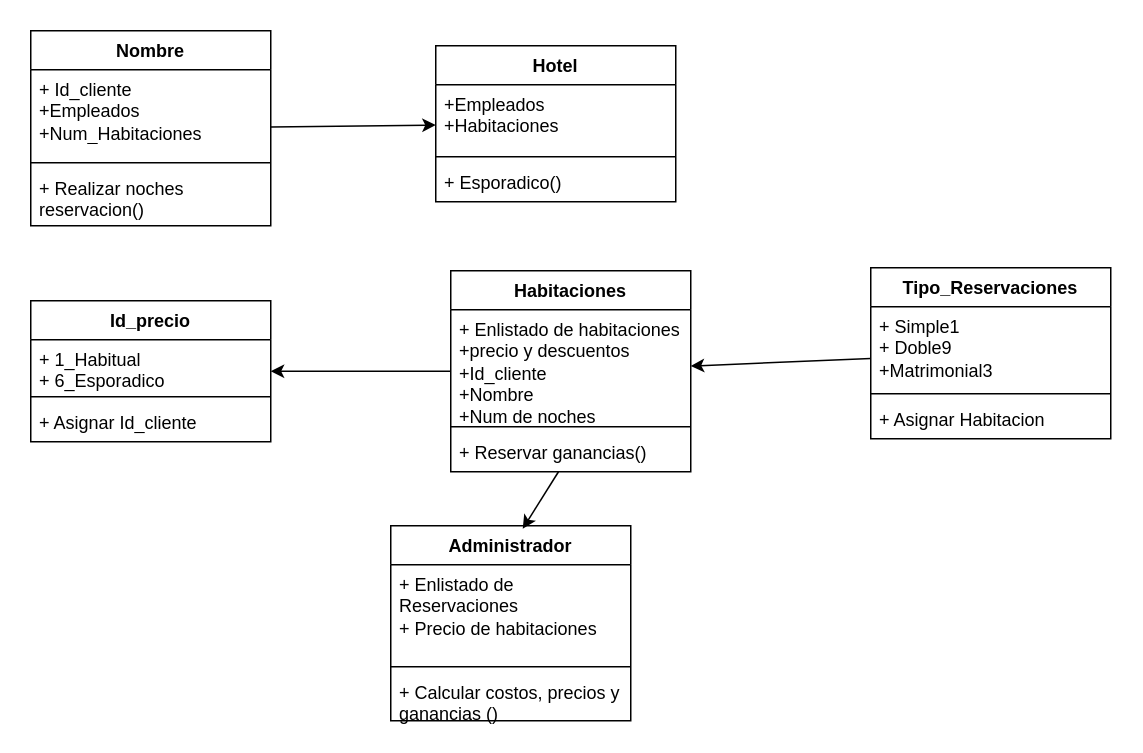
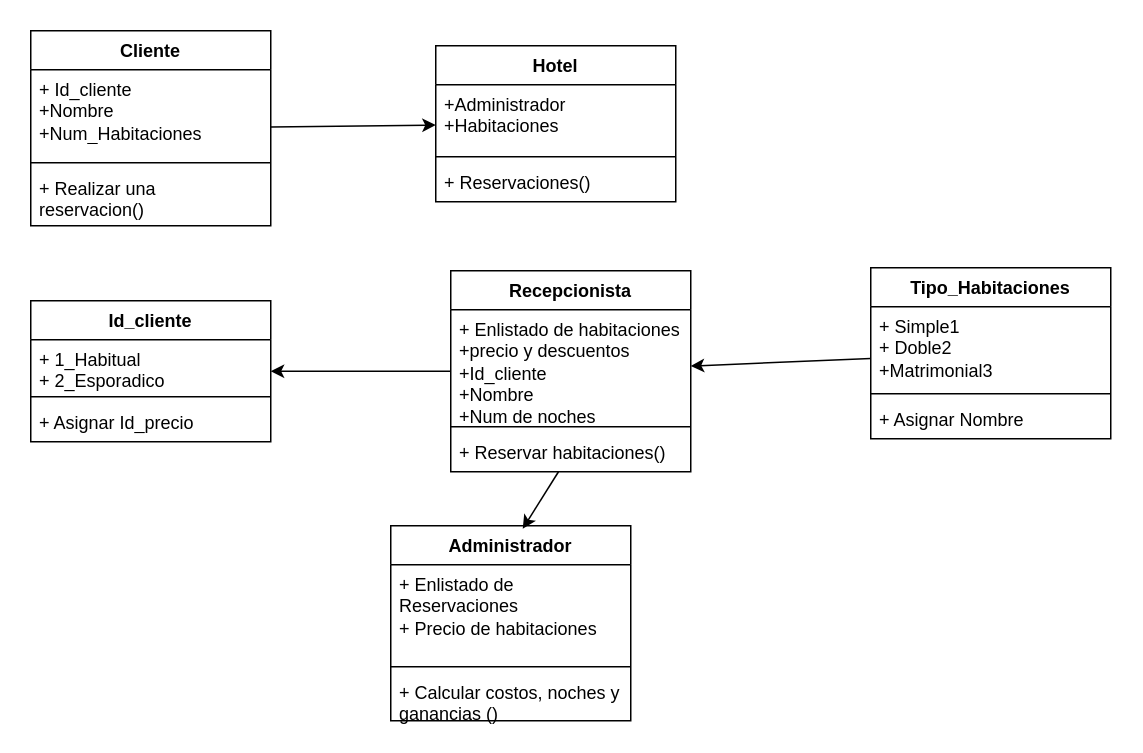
  <mxCell id="0" />
  <mxCell id="1" parent="0" />
  <mxCell id="2" value="Hotel" style="swimlane;fontStyle=1;align=center;verticalAlign=top;childLayout=stackLayout;horizontal=1;startSize=26;horizontalStack=0;resizeParent=1;resizeParentMax=0;resizeLast=0;collapsible=1;marginBottom=0;whiteSpace=wrap;html=1;" vertex="1" parent="1"><mxGeometry x="290" y="30" width="160" height="104" as="geometry" /></mxCell>
- <mxCell id="3" value="+Empleados&lt;br&gt;+Habitaciones" style="text;strokeColor=none;fillColor=none;align=left;verticalAlign=top;spacingLeft=4;spacingRight=4;overflow=hidden;rotatable=0;points=[[0,0.5],[1,0.5]];portConstraint=eastwest;whiteSpace=wrap;html=1;" vertex="1" parent="2"><mxGeometry y="26" width="160" height="44" as="geometry" /></mxCell>
+ <mxCell id="3" value="+Administrador&lt;br&gt;+Habitaciones" style="text;strokeColor=none;fillColor=none;align=left;verticalAlign=top;spacingLeft=4;spacingRight=4;overflow=hidden;rotatable=0;points=[[0,0.5],[1,0.5]];portConstraint=eastwest;whiteSpace=wrap;html=1;" vertex="1" parent="2"><mxGeometry y="26" width="160" height="44" as="geometry" /></mxCell>
  <mxCell id="4" value="" style="line;strokeWidth=1;fillColor=none;align=left;verticalAlign=middle;spacingTop=-1;spacingLeft=3;spacingRight=3;rotatable=0;labelPosition=right;points=[];portConstraint=eastwest;strokeColor=inherit;" vertex="1" parent="2"><mxGeometry y="70" width="160" height="8" as="geometry" /></mxCell>
- <mxCell id="5" value="+ Esporadico()" style="text;strokeColor=none;fillColor=none;align=left;verticalAlign=top;spacingLeft=4;spacingRight=4;overflow=hidden;rotatable=0;points=[[0,0.5],[1,0.5]];portConstraint=eastwest;whiteSpace=wrap;html=1;" vertex="1" parent="2"><mxGeometry y="78" width="160" height="26" as="geometry" /></mxCell>
- <mxCell id="6" value="Nombre" style="swimlane;fontStyle=1;align=center;verticalAlign=top;childLayout=stackLayout;horizontal=1;startSize=26;horizontalStack=0;resizeParent=1;resizeParentMax=0;resizeLast=0;collapsible=1;marginBottom=0;whiteSpace=wrap;html=1;" vertex="1" parent="1"><mxGeometry x="20" y="20" width="160" height="130" as="geometry" /></mxCell>
- <mxCell id="7" value="+ Id_cliente&lt;br&gt;+Empleados&lt;br&gt;+Num_Habitaciones" style="text;strokeColor=none;fillColor=none;align=left;verticalAlign=top;spacingLeft=4;spacingRight=4;overflow=hidden;rotatable=0;points=[[0,0.5],[1,0.5]];portConstraint=eastwest;whiteSpace=wrap;html=1;" vertex="1" parent="6"><mxGeometry y="26" width="160" height="58" as="geometry" /></mxCell>
+ <mxCell id="5" value="+ Reservaciones()" style="text;strokeColor=none;fillColor=none;align=left;verticalAlign=top;spacingLeft=4;spacingRight=4;overflow=hidden;rotatable=0;points=[[0,0.5],[1,0.5]];portConstraint=eastwest;whiteSpace=wrap;html=1;" vertex="1" parent="2"><mxGeometry y="78" width="160" height="26" as="geometry" /></mxCell>
+ <mxCell id="6" value="Cliente" style="swimlane;fontStyle=1;align=center;verticalAlign=top;childLayout=stackLayout;horizontal=1;startSize=26;horizontalStack=0;resizeParent=1;resizeParentMax=0;resizeLast=0;collapsible=1;marginBottom=0;whiteSpace=wrap;html=1;" vertex="1" parent="1"><mxGeometry x="20" y="20" width="160" height="130" as="geometry" /></mxCell>
+ <mxCell id="7" value="+ Id_cliente&lt;br&gt;+Nombre&lt;br&gt;+Num_Habitaciones" style="text;strokeColor=none;fillColor=none;align=left;verticalAlign=top;spacingLeft=4;spacingRight=4;overflow=hidden;rotatable=0;points=[[0,0.5],[1,0.5]];portConstraint=eastwest;whiteSpace=wrap;html=1;" vertex="1" parent="6"><mxGeometry y="26" width="160" height="58" as="geometry" /></mxCell>
  <mxCell id="8" value="" style="line;strokeWidth=1;fillColor=none;align=left;verticalAlign=middle;spacingTop=-1;spacingLeft=3;spacingRight=3;rotatable=0;labelPosition=right;points=[];portConstraint=eastwest;strokeColor=inherit;" vertex="1" parent="6"><mxGeometry y="84" width="160" height="8" as="geometry" /></mxCell>
- <mxCell id="9" value="+ Realizar noches reservacion()" style="text;strokeColor=none;fillColor=none;align=left;verticalAlign=top;spacingLeft=4;spacingRight=4;overflow=hidden;rotatable=0;points=[[0,0.5],[1,0.5]];portConstraint=eastwest;whiteSpace=wrap;html=1;" vertex="1" parent="6"><mxGeometry y="92" width="160" height="38" as="geometry" /></mxCell>
- <mxCell id="10" value="Habitaciones" style="swimlane;fontStyle=1;align=center;verticalAlign=top;childLayout=stackLayout;horizontal=1;startSize=26;horizontalStack=0;resizeParent=1;resizeParentMax=0;resizeLast=0;collapsible=1;marginBottom=0;whiteSpace=wrap;html=1;" vertex="1" parent="1"><mxGeometry x="300" y="180" width="160" height="134" as="geometry" /></mxCell>
+ <mxCell id="9" value="+ Realizar una reservacion()" style="text;strokeColor=none;fillColor=none;align=left;verticalAlign=top;spacingLeft=4;spacingRight=4;overflow=hidden;rotatable=0;points=[[0,0.5],[1,0.5]];portConstraint=eastwest;whiteSpace=wrap;html=1;" vertex="1" parent="6"><mxGeometry y="92" width="160" height="38" as="geometry" /></mxCell>
+ <mxCell id="10" value="Recepcionista" style="swimlane;fontStyle=1;align=center;verticalAlign=top;childLayout=stackLayout;horizontal=1;startSize=26;horizontalStack=0;resizeParent=1;resizeParentMax=0;resizeLast=0;collapsible=1;marginBottom=0;whiteSpace=wrap;html=1;" vertex="1" parent="1"><mxGeometry x="300" y="180" width="160" height="134" as="geometry" /></mxCell>
  <mxCell id="11" value="+ Enlistado de habitaciones&lt;br&gt;+precio y descuentos&lt;br&gt;+Id_cliente&lt;br&gt;+Nombre&lt;br&gt;+Num de noches" style="text;strokeColor=none;fillColor=none;align=left;verticalAlign=top;spacingLeft=4;spacingRight=4;overflow=hidden;rotatable=0;points=[[0,0.5],[1,0.5]];portConstraint=eastwest;whiteSpace=wrap;html=1;" vertex="1" parent="10"><mxGeometry y="26" width="160" height="74" as="geometry" /></mxCell>
  <mxCell id="12" value="" style="line;strokeWidth=1;fillColor=none;align=left;verticalAlign=middle;spacingTop=-1;spacingLeft=3;spacingRight=3;rotatable=0;labelPosition=right;points=[];portConstraint=eastwest;strokeColor=inherit;" vertex="1" parent="10"><mxGeometry y="100" width="160" height="8" as="geometry" /></mxCell>
- <mxCell id="13" value="+ Reservar ganancias()" style="text;strokeColor=none;fillColor=none;align=left;verticalAlign=top;spacingLeft=4;spacingRight=4;overflow=hidden;rotatable=0;points=[[0,0.5],[1,0.5]];portConstraint=eastwest;whiteSpace=wrap;html=1;" vertex="1" parent="10"><mxGeometry y="108" width="160" height="26" as="geometry" /></mxCell>
- <mxCell id="14" value="Id_precio" style="swimlane;fontStyle=1;align=center;verticalAlign=top;childLayout=stackLayout;horizontal=1;startSize=26;horizontalStack=0;resizeParent=1;resizeParentMax=0;resizeLast=0;collapsible=1;marginBottom=0;whiteSpace=wrap;html=1;" vertex="1" parent="1"><mxGeometry x="20" y="200" width="160" height="94" as="geometry" /></mxCell>
- <mxCell id="15" value="+ 1_Habitual&lt;br&gt;+ 6_Esporadico" style="text;strokeColor=none;fillColor=none;align=left;verticalAlign=top;spacingLeft=4;spacingRight=4;overflow=hidden;rotatable=0;points=[[0,0.5],[1,0.5]];portConstraint=eastwest;whiteSpace=wrap;html=1;" vertex="1" parent="14"><mxGeometry y="26" width="160" height="34" as="geometry" /></mxCell>
+ <mxCell id="13" value="+ Reservar habitaciones()" style="text;strokeColor=none;fillColor=none;align=left;verticalAlign=top;spacingLeft=4;spacingRight=4;overflow=hidden;rotatable=0;points=[[0,0.5],[1,0.5]];portConstraint=eastwest;whiteSpace=wrap;html=1;" vertex="1" parent="10"><mxGeometry y="108" width="160" height="26" as="geometry" /></mxCell>
+ <mxCell id="14" value="Id_cliente" style="swimlane;fontStyle=1;align=center;verticalAlign=top;childLayout=stackLayout;horizontal=1;startSize=26;horizontalStack=0;resizeParent=1;resizeParentMax=0;resizeLast=0;collapsible=1;marginBottom=0;whiteSpace=wrap;html=1;" vertex="1" parent="1"><mxGeometry x="20" y="200" width="160" height="94" as="geometry" /></mxCell>
+ <mxCell id="15" value="+ 1_Habitual&lt;br&gt;+ 2_Esporadico" style="text;strokeColor=none;fillColor=none;align=left;verticalAlign=top;spacingLeft=4;spacingRight=4;overflow=hidden;rotatable=0;points=[[0,0.5],[1,0.5]];portConstraint=eastwest;whiteSpace=wrap;html=1;" vertex="1" parent="14"><mxGeometry y="26" width="160" height="34" as="geometry" /></mxCell>
  <mxCell id="16" value="" style="line;strokeWidth=1;fillColor=none;align=left;verticalAlign=middle;spacingTop=-1;spacingLeft=3;spacingRight=3;rotatable=0;labelPosition=right;points=[];portConstraint=eastwest;strokeColor=inherit;" vertex="1" parent="14"><mxGeometry y="60" width="160" height="8" as="geometry" /></mxCell>
- <mxCell id="17" value="+ Asignar Id_cliente" style="text;strokeColor=none;fillColor=none;align=left;verticalAlign=top;spacingLeft=4;spacingRight=4;overflow=hidden;rotatable=0;points=[[0,0.5],[1,0.5]];portConstraint=eastwest;whiteSpace=wrap;html=1;" vertex="1" parent="14"><mxGeometry y="68" width="160" height="26" as="geometry" /></mxCell>
- <mxCell id="18" value="Tipo_Reservaciones" style="swimlane;fontStyle=1;align=center;verticalAlign=top;childLayout=stackLayout;horizontal=1;startSize=26;horizontalStack=0;resizeParent=1;resizeParentMax=0;resizeLast=0;collapsible=1;marginBottom=0;whiteSpace=wrap;html=1;" vertex="1" parent="1"><mxGeometry x="580" y="178" width="160" height="114" as="geometry" /></mxCell>
- <mxCell id="19" value="+ Simple1&lt;br&gt;+ Doble9&lt;br&gt;+Matrimonial3" style="text;strokeColor=none;fillColor=none;align=left;verticalAlign=top;spacingLeft=4;spacingRight=4;overflow=hidden;rotatable=0;points=[[0,0.5],[1,0.5]];portConstraint=eastwest;whiteSpace=wrap;html=1;" vertex="1" parent="18"><mxGeometry y="26" width="160" height="54" as="geometry" /></mxCell>
+ <mxCell id="17" value="+ Asignar Id_precio" style="text;strokeColor=none;fillColor=none;align=left;verticalAlign=top;spacingLeft=4;spacingRight=4;overflow=hidden;rotatable=0;points=[[0,0.5],[1,0.5]];portConstraint=eastwest;whiteSpace=wrap;html=1;" vertex="1" parent="14"><mxGeometry y="68" width="160" height="26" as="geometry" /></mxCell>
+ <mxCell id="18" value="Tipo_Habitaciones" style="swimlane;fontStyle=1;align=center;verticalAlign=top;childLayout=stackLayout;horizontal=1;startSize=26;horizontalStack=0;resizeParent=1;resizeParentMax=0;resizeLast=0;collapsible=1;marginBottom=0;whiteSpace=wrap;html=1;" vertex="1" parent="1"><mxGeometry x="580" y="178" width="160" height="114" as="geometry" /></mxCell>
+ <mxCell id="19" value="+ Simple1&lt;br&gt;+ Doble2&lt;br&gt;+Matrimonial3" style="text;strokeColor=none;fillColor=none;align=left;verticalAlign=top;spacingLeft=4;spacingRight=4;overflow=hidden;rotatable=0;points=[[0,0.5],[1,0.5]];portConstraint=eastwest;whiteSpace=wrap;html=1;" vertex="1" parent="18"><mxGeometry y="26" width="160" height="54" as="geometry" /></mxCell>
  <mxCell id="20" value="" style="line;strokeWidth=1;fillColor=none;align=left;verticalAlign=middle;spacingTop=-1;spacingLeft=3;spacingRight=3;rotatable=0;labelPosition=right;points=[];portConstraint=eastwest;strokeColor=inherit;" vertex="1" parent="18"><mxGeometry y="80" width="160" height="8" as="geometry" /></mxCell>
- <mxCell id="21" value="+ Asignar Habitacion&amp;nbsp;" style="text;strokeColor=none;fillColor=none;align=left;verticalAlign=top;spacingLeft=4;spacingRight=4;overflow=hidden;rotatable=0;points=[[0,0.5],[1,0.5]];portConstraint=eastwest;whiteSpace=wrap;html=1;" vertex="1" parent="18"><mxGeometry y="88" width="160" height="26" as="geometry" /></mxCell>
+ <mxCell id="21" value="+ Asignar Nombre&amp;nbsp;" style="text;strokeColor=none;fillColor=none;align=left;verticalAlign=top;spacingLeft=4;spacingRight=4;overflow=hidden;rotatable=0;points=[[0,0.5],[1,0.5]];portConstraint=eastwest;whiteSpace=wrap;html=1;" vertex="1" parent="18"><mxGeometry y="88" width="160" height="26" as="geometry" /></mxCell>
  <mxCell id="22" value="Administrador" style="swimlane;fontStyle=1;align=center;verticalAlign=top;childLayout=stackLayout;horizontal=1;startSize=26;horizontalStack=0;resizeParent=1;resizeParentMax=0;resizeLast=0;collapsible=1;marginBottom=0;whiteSpace=wrap;html=1;" vertex="1" parent="1"><mxGeometry x="260" y="350" width="160" height="130" as="geometry" /></mxCell>
  <mxCell id="23" value="+ Enlistado de Reservaciones&lt;br&gt;+ Precio de habitaciones" style="text;strokeColor=none;fillColor=none;align=left;verticalAlign=top;spacingLeft=4;spacingRight=4;overflow=hidden;rotatable=0;points=[[0,0.5],[1,0.5]];portConstraint=eastwest;whiteSpace=wrap;html=1;" vertex="1" parent="22"><mxGeometry y="26" width="160" height="64" as="geometry" /></mxCell>
  <mxCell id="24" value="" style="line;strokeWidth=1;fillColor=none;align=left;verticalAlign=middle;spacingTop=-1;spacingLeft=3;spacingRight=3;rotatable=0;labelPosition=right;points=[];portConstraint=eastwest;strokeColor=inherit;" vertex="1" parent="22"><mxGeometry y="90" width="160" height="8" as="geometry" /></mxCell>
- <mxCell id="25" value="+ Calcular costos, precios y ganancias ()" style="text;strokeColor=none;fillColor=none;align=left;verticalAlign=top;spacingLeft=4;spacingRight=4;overflow=hidden;rotatable=0;points=[[0,0.5],[1,0.5]];portConstraint=eastwest;whiteSpace=wrap;html=1;" vertex="1" parent="22"><mxGeometry y="98" width="160" height="32" as="geometry" /></mxCell>
+ <mxCell id="25" value="+ Calcular costos, noches y ganancias ()" style="text;strokeColor=none;fillColor=none;align=left;verticalAlign=top;spacingLeft=4;spacingRight=4;overflow=hidden;rotatable=0;points=[[0,0.5],[1,0.5]];portConstraint=eastwest;whiteSpace=wrap;html=1;" vertex="1" parent="22"><mxGeometry y="98" width="160" height="32" as="geometry" /></mxCell>
  <mxCell id="26" value="" style="endArrow=classic;html=1;rounded=0;" edge="1" parent="1" source="6" target="2"><mxGeometry width="50" height="50" relative="1" as="geometry"><mxPoint x="180" y="130" as="sourcePoint" /><mxPoint x="230" y="80" as="targetPoint" /></mxGeometry></mxCell>
  <mxCell id="27" value="" style="endArrow=classic;html=1;rounded=0;" edge="1" parent="1" source="10" target="14"><mxGeometry width="50" height="50" relative="1" as="geometry"><mxPoint x="350" y="290" as="sourcePoint" /><mxPoint x="400" y="240" as="targetPoint" /></mxGeometry></mxCell>
  <mxCell id="28" value="" style="endArrow=classic;html=1;rounded=0;" edge="1" parent="1" source="18" target="10"><mxGeometry width="50" height="50" relative="1" as="geometry"><mxPoint x="350" y="290" as="sourcePoint" /><mxPoint x="400" y="240" as="targetPoint" /></mxGeometry></mxCell>
  <mxCell id="29" value="" style="endArrow=classic;html=1;rounded=0;entryX=0.55;entryY=0.015;entryDx=0;entryDy=0;entryPerimeter=0;" edge="1" parent="1" source="13" target="22"><mxGeometry width="50" height="50" relative="1" as="geometry"><mxPoint x="350" y="290" as="sourcePoint" /><mxPoint x="400" y="240" as="targetPoint" /></mxGeometry></mxCell>
